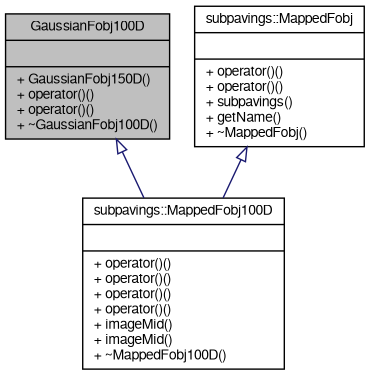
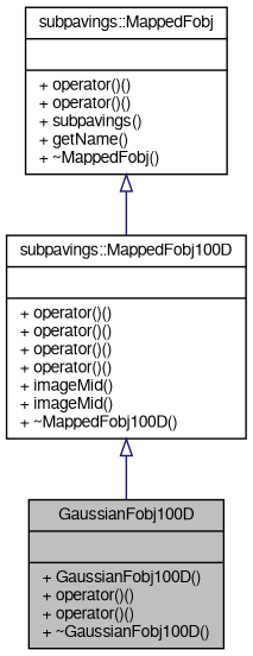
  digraph {
    node [color=black fillcolor=white fontname=FreeSans fontsize=10 shape=record style=filled]
    edge [arrowtail=onormal color=midnightblue dir=back fontname=FreeSans fontsize=10 labelfontname=FreeSans labelfontsize=10 style=solid]
-   n1 [fillcolor=grey75 fontcolor=black height=0.2 label="{GaussianFobj100D\n||+ GaussianFobj150D()\l+ operator()()\l+ operator()()\l+ ~GaussianFobj100D()\l}" width=0.4]
+   n1 [fillcolor=grey75 fontcolor=black height=0.2 label="{GaussianFobj100D\n||+ GaussianFobj100D()\l+ operator()()\l+ operator()()\l+ ~GaussianFobj100D()\l}" width=0.4]
    n2 [height=0.2 label="{subpavings::MappedFobj100D\n||+ operator()()\l+ operator()()\l+ operator()()\l+ operator()()\l+ imageMid()\l+ imageMid()\l+ ~MappedFobj100D()\l}" width=0.4]
    n3 [height=0.2 label="{subpavings::MappedFobj\n||+ operator()()\l+ operator()()\l+ subpavings()\l+ getName()\l+ ~MappedFobj()\l}" width=0.4]
-   n1 -> n2
+   n2 -> n1
    n3 -> n2
  }
